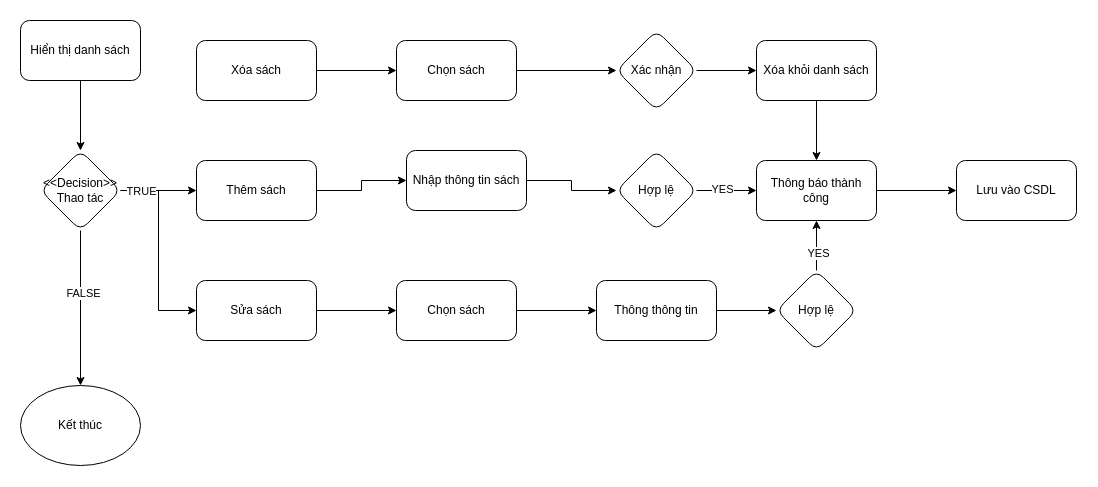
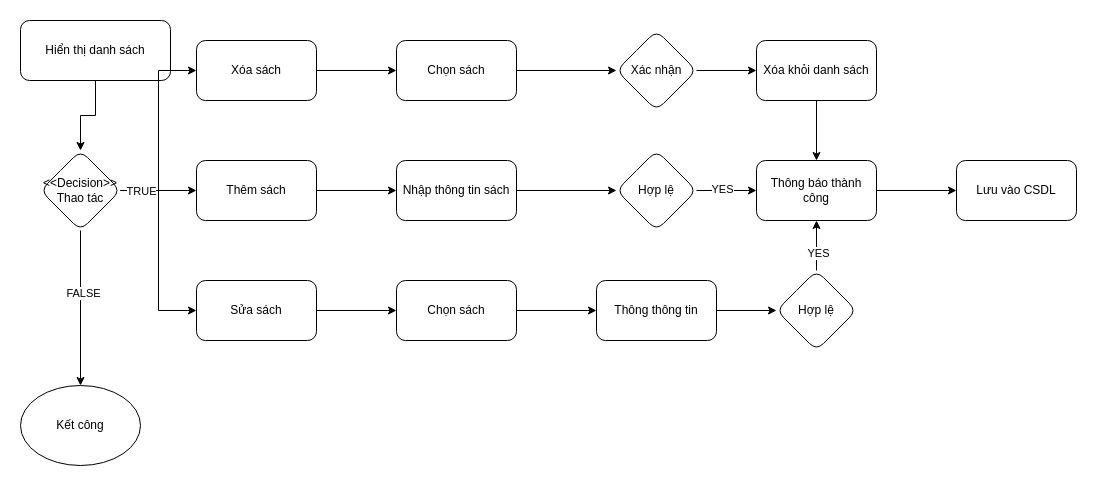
  <mxCell id="0" />
  <mxCell id="1" parent="0" />
  <mxCell id="2" value="" style="edgeStyle=orthogonalEdgeStyle;rounded=0;orthogonalLoop=1;jettySize=auto;html=1;" edge="1" parent="1" source="3" target="10"><mxGeometry relative="1" as="geometry" /></mxCell>
- <mxCell id="3" value="Hiển thị danh sách" style="rounded=1;whiteSpace=wrap;html=1;" vertex="1" parent="1"><mxGeometry x="20" y="20" width="120" height="60" as="geometry" /></mxCell>
+ <mxCell id="3" value="Hiển thị danh sách" style="rounded=1;whiteSpace=wrap;html=1;" vertex="1" parent="1"><mxGeometry x="20" y="20" width="150" height="60" as="geometry" /></mxCell>
  <mxCell id="4" value="" style="edgeStyle=orthogonalEdgeStyle;rounded=0;orthogonalLoop=1;jettySize=auto;html=1;" edge="1" parent="1" source="10" target="12"><mxGeometry relative="1" as="geometry"><Array as="points"><mxPoint x="198" y="190" /><mxPoint x="198" y="220" /></Array></mxGeometry></mxCell>
+ <mxCell id="5" style="edgeStyle=orthogonalEdgeStyle;rounded=0;orthogonalLoop=1;jettySize=auto;html=1;exitX=1;exitY=0.5;exitDx=0;exitDy=0;entryX=0;entryY=0.5;entryDx=0;entryDy=0;" edge="1" parent="1" source="10" target="31"><mxGeometry relative="1" as="geometry" /></mxCell>
  <mxCell id="6" style="edgeStyle=orthogonalEdgeStyle;rounded=0;orthogonalLoop=1;jettySize=auto;html=1;exitX=1;exitY=0.5;exitDx=0;exitDy=0;entryX=0;entryY=0.5;entryDx=0;entryDy=0;" edge="1" parent="1" source="10" target="22"><mxGeometry relative="1" as="geometry" /></mxCell>
  <mxCell id="7" value="TRUE" style="edgeLabel;html=1;align=center;verticalAlign=middle;resizable=0;points=[];" vertex="1" connectable="0" parent="6"><mxGeometry x="-0.856" y="1" relative="1" as="geometry"><mxPoint x="6" y="1" as="offset" /></mxGeometry></mxCell>
  <mxCell id="8" value="" style="edgeStyle=orthogonalEdgeStyle;rounded=0;orthogonalLoop=1;jettySize=auto;html=1;" edge="1" parent="1" source="10" target="38"><mxGeometry relative="1" as="geometry"><mxPoint x="80" y="380" as="targetPoint" /></mxGeometry></mxCell>
  <mxCell id="9" value="FALSE" style="edgeLabel;html=1;align=center;verticalAlign=middle;resizable=0;points=[];" vertex="1" connectable="0" parent="8"><mxGeometry x="-0.198" y="2" relative="1" as="geometry"><mxPoint as="offset" /></mxGeometry></mxCell>
  <mxCell id="10" value="&amp;lt;&amp;lt;Decision&amp;gt;&amp;gt;&lt;div&gt;Thao tác&lt;/div&gt;" style="rhombus;whiteSpace=wrap;html=1;rounded=1;" vertex="1" parent="1"><mxGeometry x="40" y="150" width="80" height="80" as="geometry" /></mxCell>
  <mxCell id="11" value="" style="edgeStyle=orthogonalEdgeStyle;rounded=0;orthogonalLoop=1;jettySize=auto;html=1;" edge="1" parent="1" source="12" target="14"><mxGeometry relative="1" as="geometry" /></mxCell>
  <mxCell id="12" value="Thêm sách" style="whiteSpace=wrap;html=1;rounded=1;" vertex="1" parent="1"><mxGeometry x="196" y="160" width="120" height="60" as="geometry" /></mxCell>
  <mxCell id="13" value="" style="edgeStyle=orthogonalEdgeStyle;rounded=0;orthogonalLoop=1;jettySize=auto;html=1;" edge="1" parent="1" source="14" target="17"><mxGeometry relative="1" as="geometry" /></mxCell>
- <mxCell id="14" value="Nhập thông tin sách" style="whiteSpace=wrap;html=1;rounded=1;" vertex="1" parent="1"><mxGeometry x="406" y="150" width="120" height="60" as="geometry" /></mxCell>
+ <mxCell id="14" value="Nhập thông tin sách" style="whiteSpace=wrap;html=1;rounded=1;" vertex="1" parent="1"><mxGeometry x="396" y="160" width="120" height="60" as="geometry" /></mxCell>
  <mxCell id="15" value="" style="edgeStyle=orthogonalEdgeStyle;rounded=0;orthogonalLoop=1;jettySize=auto;html=1;" edge="1" parent="1" source="17" target="19"><mxGeometry relative="1" as="geometry" /></mxCell>
  <mxCell id="16" value="YES" style="edgeLabel;html=1;align=center;verticalAlign=middle;resizable=0;points=[];" vertex="1" connectable="0" parent="15"><mxGeometry x="-0.163" y="2" relative="1" as="geometry"><mxPoint as="offset" /></mxGeometry></mxCell>
  <mxCell id="17" value="Hợp lệ" style="rhombus;whiteSpace=wrap;html=1;rounded=1;" vertex="1" parent="1"><mxGeometry x="616" y="150" width="80" height="80" as="geometry" /></mxCell>
  <mxCell id="18" value="" style="edgeStyle=orthogonalEdgeStyle;rounded=0;orthogonalLoop=1;jettySize=auto;html=1;" edge="1" parent="1" source="19" target="20"><mxGeometry relative="1" as="geometry" /></mxCell>
  <mxCell id="19" value="Thông báo thành công" style="rounded=1;whiteSpace=wrap;html=1;" vertex="1" parent="1"><mxGeometry x="756" y="160" width="120" height="60" as="geometry" /></mxCell>
  <mxCell id="20" value="Lưu vào CSDL" style="whiteSpace=wrap;html=1;rounded=1;" vertex="1" parent="1"><mxGeometry x="956" y="160" width="120" height="60" as="geometry" /></mxCell>
  <mxCell id="21" value="" style="edgeStyle=orthogonalEdgeStyle;rounded=0;orthogonalLoop=1;jettySize=auto;html=1;" edge="1" parent="1" source="22" target="24"><mxGeometry relative="1" as="geometry" /></mxCell>
  <mxCell id="22" value="Sửa sách" style="whiteSpace=wrap;html=1;rounded=1;" vertex="1" parent="1"><mxGeometry x="196" y="280" width="120" height="60" as="geometry" /></mxCell>
  <mxCell id="23" value="" style="edgeStyle=orthogonalEdgeStyle;rounded=0;orthogonalLoop=1;jettySize=auto;html=1;" edge="1" parent="1" source="24" target="26"><mxGeometry relative="1" as="geometry" /></mxCell>
  <mxCell id="24" value="Chọn sách" style="rounded=1;whiteSpace=wrap;html=1;" vertex="1" parent="1"><mxGeometry x="396" y="280" width="120" height="60" as="geometry" /></mxCell>
  <mxCell id="25" value="" style="edgeStyle=orthogonalEdgeStyle;rounded=0;orthogonalLoop=1;jettySize=auto;html=1;" edge="1" parent="1" source="26" target="29"><mxGeometry relative="1" as="geometry" /></mxCell>
  <mxCell id="26" value="Thông thông tin" style="rounded=1;whiteSpace=wrap;html=1;" vertex="1" parent="1"><mxGeometry x="596" y="280" width="120" height="60" as="geometry" /></mxCell>
  <mxCell id="27" value="" style="edgeStyle=orthogonalEdgeStyle;rounded=0;orthogonalLoop=1;jettySize=auto;html=1;" edge="1" parent="1" source="29" target="19"><mxGeometry relative="1" as="geometry" /></mxCell>
  <mxCell id="28" value="YES" style="edgeLabel;html=1;align=center;verticalAlign=middle;resizable=0;points=[];" vertex="1" connectable="0" parent="27"><mxGeometry x="-0.28" y="-1" relative="1" as="geometry"><mxPoint as="offset" /></mxGeometry></mxCell>
  <mxCell id="29" value="Hợp lệ" style="rhombus;whiteSpace=wrap;html=1;rounded=1;" vertex="1" parent="1"><mxGeometry x="776" y="270" width="80" height="80" as="geometry" /></mxCell>
  <mxCell id="30" value="" style="edgeStyle=orthogonalEdgeStyle;rounded=0;orthogonalLoop=1;jettySize=auto;html=1;" edge="1" parent="1" source="31" target="33"><mxGeometry relative="1" as="geometry" /></mxCell>
  <mxCell id="31" value="Xóa sách" style="whiteSpace=wrap;html=1;rounded=1;" vertex="1" parent="1"><mxGeometry x="196" y="40" width="120" height="60" as="geometry" /></mxCell>
  <mxCell id="32" value="" style="edgeStyle=orthogonalEdgeStyle;rounded=0;orthogonalLoop=1;jettySize=auto;html=1;" edge="1" parent="1" source="33" target="35"><mxGeometry relative="1" as="geometry" /></mxCell>
  <mxCell id="33" value="Chọn sách" style="whiteSpace=wrap;html=1;rounded=1;" vertex="1" parent="1"><mxGeometry x="396" y="40" width="120" height="60" as="geometry" /></mxCell>
  <mxCell id="34" value="" style="edgeStyle=orthogonalEdgeStyle;rounded=0;orthogonalLoop=1;jettySize=auto;html=1;" edge="1" parent="1" source="35" target="37"><mxGeometry relative="1" as="geometry" /></mxCell>
  <mxCell id="35" value="Xác nhận" style="rhombus;whiteSpace=wrap;html=1;rounded=1;" vertex="1" parent="1"><mxGeometry x="616" y="30" width="80" height="80" as="geometry" /></mxCell>
  <mxCell id="36" value="" style="edgeStyle=orthogonalEdgeStyle;rounded=0;orthogonalLoop=1;jettySize=auto;html=1;" edge="1" parent="1" source="37" target="19"><mxGeometry relative="1" as="geometry" /></mxCell>
  <mxCell id="37" value="Xóa khỏi danh sách" style="whiteSpace=wrap;html=1;rounded=1;" vertex="1" parent="1"><mxGeometry x="756" y="40" width="120" height="60" as="geometry" /></mxCell>
- <mxCell id="38" value="Kết thúc" style="ellipse;whiteSpace=wrap;html=1;" vertex="1" parent="1"><mxGeometry x="20" y="385" width="120" height="80" as="geometry" /></mxCell>
+ <mxCell id="38" value="Kết công" style="ellipse;whiteSpace=wrap;html=1;" vertex="1" parent="1"><mxGeometry x="20" y="385" width="120" height="80" as="geometry" /></mxCell>
